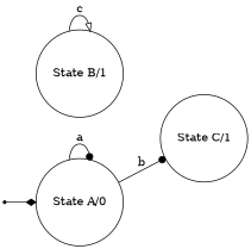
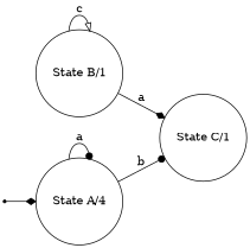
  digraph {
    rankdir=LR
    node [shape=circle]
    edge [arrowhead=dot]
-   n1 [label="State A/0"]
+   n1 [label="State A/4"]
    n2 [label="State C/1"]
    n3 [label="State B/1"]
    start [shape=point]
    n1 -> n1 [label=a]
    n1 -> n2 [label=b]
+   n3 -> n2 [arrowhead=diamond label=a]
    n3 -> n3 [arrowhead=onormal label=c]
    start -> n1 [arrowhead=diamond]
  }
